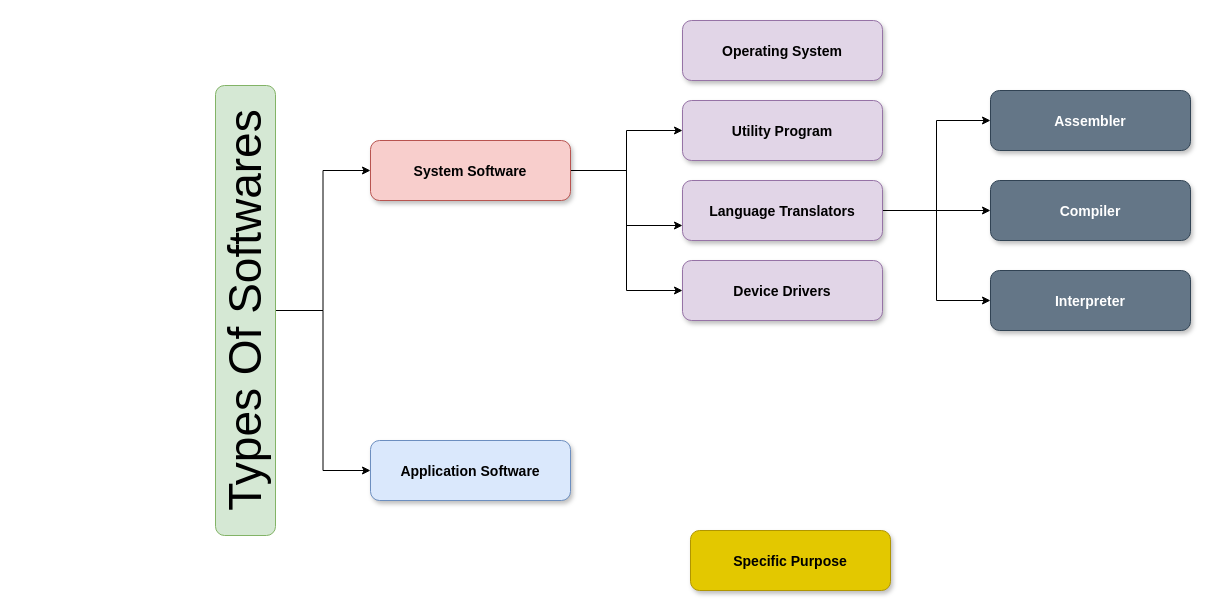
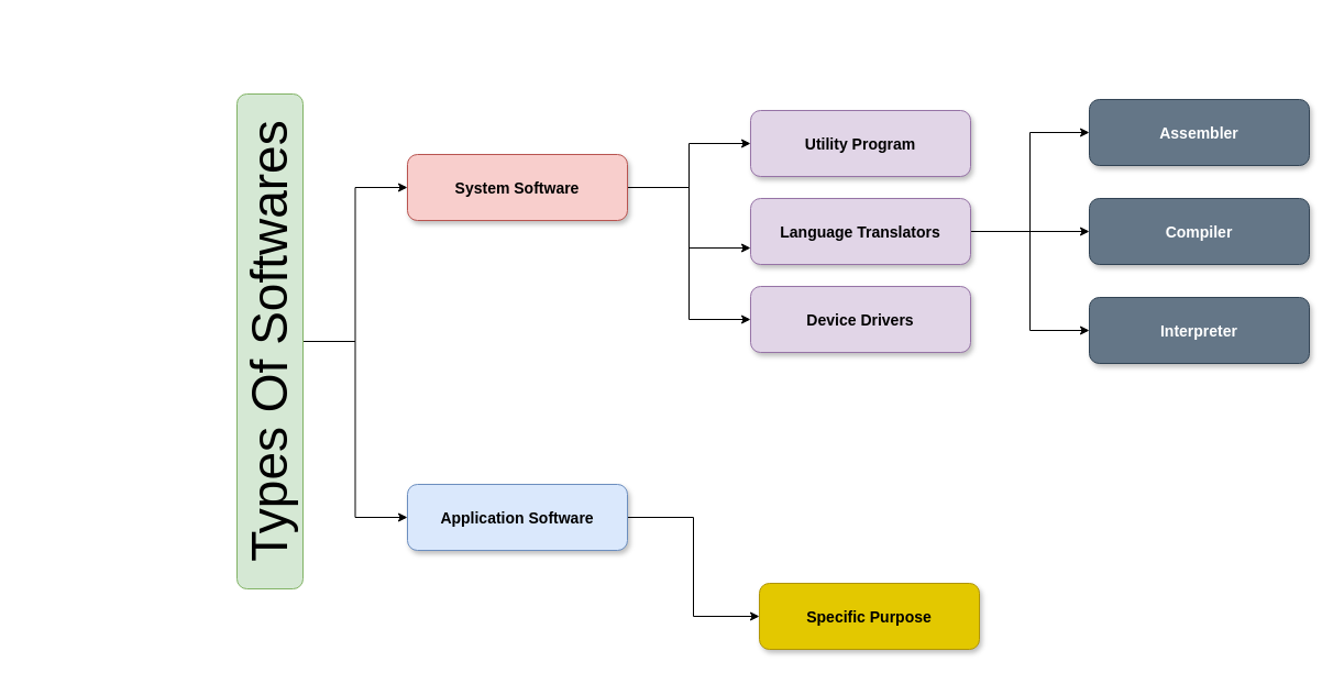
  <mxCell id="0" />
  <mxCell id="1" parent="0" />
  <mxCell id="2" style="edgeStyle=orthogonalEdgeStyle;rounded=0;orthogonalLoop=1;jettySize=auto;html=1;exitX=1;exitY=0.5;exitDx=0;exitDy=0;entryX=0;entryY=0.5;entryDx=0;entryDy=0;fontSize=46;" edge="1" parent="1" source="5" target="9"><mxGeometry relative="1" as="geometry" /></mxCell>
  <mxCell id="3" style="edgeStyle=orthogonalEdgeStyle;rounded=0;orthogonalLoop=1;jettySize=auto;html=1;entryX=0;entryY=0.75;entryDx=0;entryDy=0;fontSize=46;" edge="1" parent="1" source="5" target="13"><mxGeometry relative="1" as="geometry" /></mxCell>
  <mxCell id="4" style="edgeStyle=orthogonalEdgeStyle;rounded=0;orthogonalLoop=1;jettySize=auto;html=1;entryX=0;entryY=0.5;entryDx=0;entryDy=0;fontSize=46;" edge="1" parent="1" source="5" target="14"><mxGeometry relative="1" as="geometry" /></mxCell>
  <mxCell id="5" value="System Software" style="rounded=1;fillColor=#f8cecc;strokeColor=#b85450;shadow=1;fontStyle=1;fontSize=14;" parent="1" vertex="1"><mxGeometry x="370" y="140" width="200" height="60" as="geometry" /></mxCell>
+ <mxCell id="6" style="edgeStyle=orthogonalEdgeStyle;rounded=0;orthogonalLoop=1;jettySize=auto;html=1;entryX=0;entryY=0.5;entryDx=0;entryDy=0;fontSize=46;" edge="1" parent="1" source="7" target="15"><mxGeometry relative="1" as="geometry" /></mxCell>
  <mxCell id="7" value="Application Software" style="rounded=1;fillColor=#dae8fc;strokeColor=#6c8ebf;shadow=1;fontStyle=1;fontSize=14;" parent="1" vertex="1"><mxGeometry x="370" y="440" width="200" height="60" as="geometry" /></mxCell>
- <mxCell id="8" value="Operating System" style="rounded=1;fillColor=#e1d5e7;strokeColor=#9673a6;shadow=1;fontStyle=1;fontSize=14;" parent="1" vertex="1"><mxGeometry x="682" y="20" width="200" height="60" as="geometry" /></mxCell>
  <mxCell id="9" value="Utility Program" style="rounded=1;fillColor=#e1d5e7;strokeColor=#9673a6;shadow=1;fontStyle=1;fontSize=14;" parent="1" vertex="1"><mxGeometry x="682" y="100" width="200" height="60" as="geometry" /></mxCell>
  <mxCell id="10" style="edgeStyle=orthogonalEdgeStyle;rounded=0;orthogonalLoop=1;jettySize=auto;html=1;entryX=0;entryY=0.5;entryDx=0;entryDy=0;fontSize=46;" edge="1" parent="1" source="13" target="16"><mxGeometry relative="1" as="geometry" /></mxCell>
  <mxCell id="11" style="edgeStyle=orthogonalEdgeStyle;rounded=0;orthogonalLoop=1;jettySize=auto;html=1;entryX=0;entryY=0.5;entryDx=0;entryDy=0;fontSize=46;" edge="1" parent="1" source="13" target="17"><mxGeometry relative="1" as="geometry" /></mxCell>
  <mxCell id="12" style="edgeStyle=orthogonalEdgeStyle;rounded=0;orthogonalLoop=1;jettySize=auto;html=1;entryX=0;entryY=0.5;entryDx=0;entryDy=0;fontSize=46;" edge="1" parent="1" source="13" target="18"><mxGeometry relative="1" as="geometry" /></mxCell>
  <mxCell id="13" value="Language Translators" style="rounded=1;fillColor=#e1d5e7;strokeColor=#9673a6;shadow=1;fontStyle=1;fontSize=14;" parent="1" vertex="1"><mxGeometry x="682" y="180" width="200" height="60" as="geometry" /></mxCell>
  <mxCell id="14" value="Device Drivers" style="rounded=1;fillColor=#e1d5e7;strokeColor=#9673a6;shadow=1;fontStyle=1;fontSize=14;" parent="1" vertex="1"><mxGeometry x="682" y="260" width="200" height="60" as="geometry" /></mxCell>
  <mxCell id="15" value="Specific Purpose" style="rounded=1;fillColor=#e3c800;strokeColor=#B09500;shadow=1;fontStyle=1;fontColor=#000000;fontSize=14;" parent="1" vertex="1"><mxGeometry x="690" y="530" width="200" height="60" as="geometry" /></mxCell>
  <mxCell id="16" value="Assembler" style="rounded=1;fillColor=#647687;strokeColor=#314354;shadow=1;fontStyle=1;fontColor=#ffffff;fontSize=14;" parent="1" vertex="1"><mxGeometry x="990" y="90" width="200" height="60" as="geometry" /></mxCell>
  <mxCell id="17" value="Compiler" style="rounded=1;fillColor=#647687;strokeColor=#314354;shadow=1;fontStyle=1;fontColor=#ffffff;fontSize=14;" parent="1" vertex="1"><mxGeometry x="990" y="180" width="200" height="60" as="geometry" /></mxCell>
  <mxCell id="18" value="Interpreter" style="rounded=1;fillColor=#647687;strokeColor=#314354;shadow=1;fontStyle=1;fontColor=#ffffff;fontSize=14;" parent="1" vertex="1"><mxGeometry x="990" y="270" width="200" height="60" as="geometry" /></mxCell>
  <mxCell id="19" style="edgeStyle=orthogonalEdgeStyle;rounded=0;orthogonalLoop=1;jettySize=auto;html=1;entryX=0;entryY=0.5;entryDx=0;entryDy=0;fontSize=46;" edge="1" parent="1" source="21" target="5"><mxGeometry relative="1" as="geometry" /></mxCell>
  <mxCell id="20" style="edgeStyle=orthogonalEdgeStyle;rounded=0;orthogonalLoop=1;jettySize=auto;html=1;entryX=0;entryY=0.5;entryDx=0;entryDy=0;fontSize=46;" edge="1" parent="1" source="21" target="7"><mxGeometry relative="1" as="geometry" /></mxCell>
  <mxCell id="21" value="&lt;font style=&quot;font-size: 46px;&quot;&gt;Types Of Softwares&lt;/font&gt;" style="rounded=1;whiteSpace=wrap;html=1;rotation=-90;direction=east;fillColor=#d5e8d4;strokeColor=#82b366;" vertex="1" parent="1"><mxGeometry x="20" y="280" width="450" height="60" as="geometry" /></mxCell>
